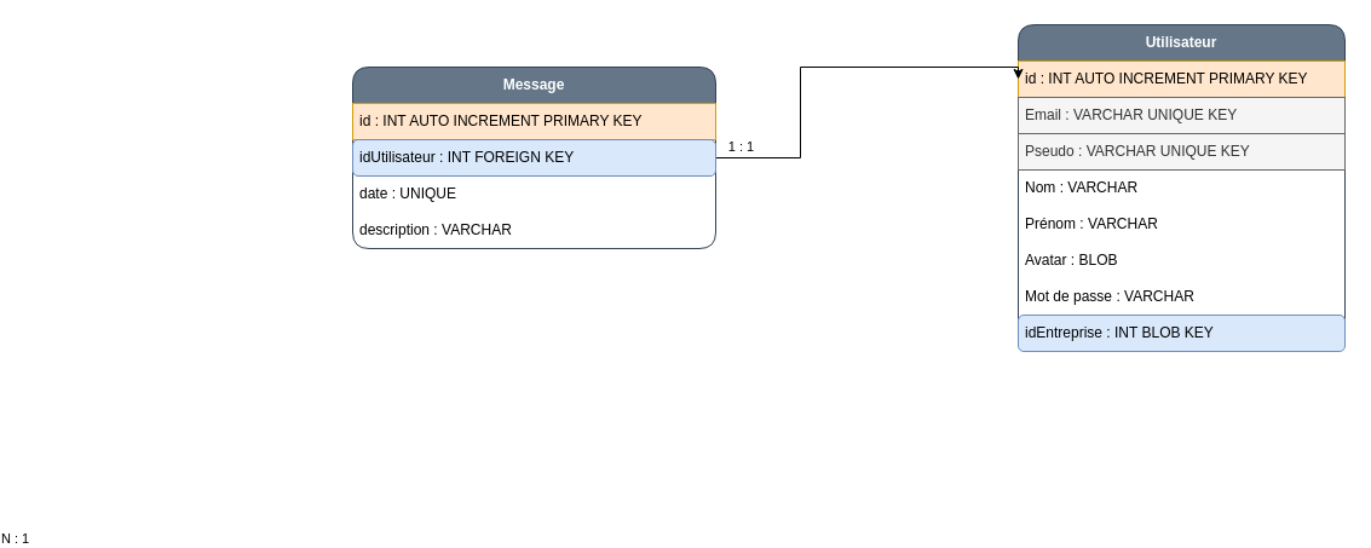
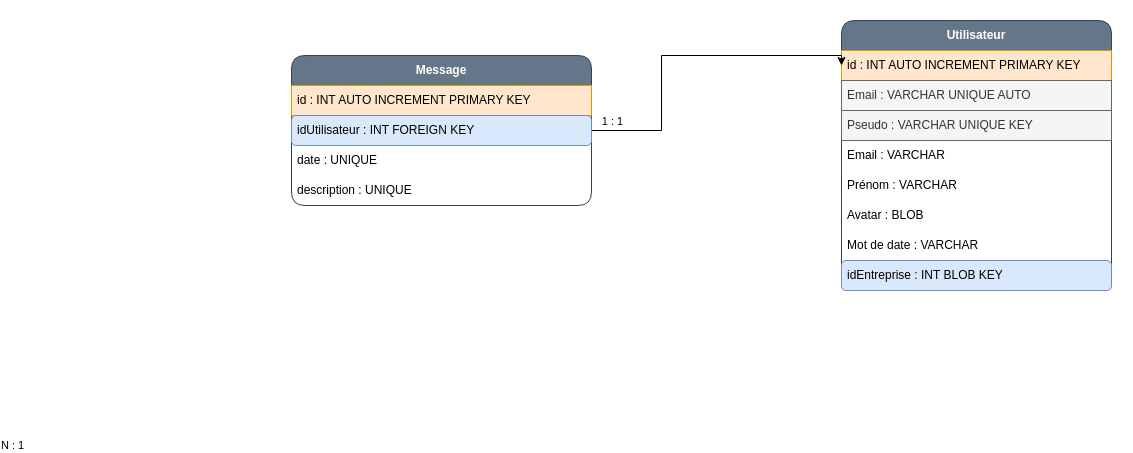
  <mxCell id="0" />
  <mxCell id="1" parent="0" />
  <mxCell id="2" value="&lt;b&gt;Utilisateur&lt;/b&gt;" style="swimlane;fontStyle=0;childLayout=stackLayout;horizontal=1;startSize=30;horizontalStack=0;resizeParent=1;resizeParentMax=0;resizeLast=0;collapsible=1;marginBottom=0;whiteSpace=wrap;html=1;rounded=1;fillColor=#647687;strokeColor=#314354;fontColor=#ffffff;" vertex="1" parent="1"><mxGeometry x="570" y="20" width="270" height="270" as="geometry" /></mxCell>
  <mxCell id="3" value="id : INT AUTO INCREMENT PRIMARY KEY" style="text;strokeColor=#d79b00;fillColor=#ffe6cc;align=left;verticalAlign=middle;spacingLeft=4;spacingRight=4;overflow=hidden;points=[[0,0.5],[1,0.5]];portConstraint=eastwest;rotatable=0;whiteSpace=wrap;html=1;" vertex="1" parent="2"><mxGeometry y="30" width="270" height="30" as="geometry" /></mxCell>
- <mxCell id="4" value="Email : VARCHAR UNIQUE KEY" style="text;strokeColor=#666666;fillColor=#f5f5f5;align=left;verticalAlign=middle;spacingLeft=4;spacingRight=4;overflow=hidden;points=[[0,0.5],[1,0.5]];portConstraint=eastwest;rotatable=0;whiteSpace=wrap;html=1;fontColor=#333333;" vertex="1" parent="2"><mxGeometry y="60" width="270" height="30" as="geometry" /></mxCell>
+ <mxCell id="4" value="Email : VARCHAR UNIQUE AUTO" style="text;strokeColor=#666666;fillColor=#f5f5f5;align=left;verticalAlign=middle;spacingLeft=4;spacingRight=4;overflow=hidden;points=[[0,0.5],[1,0.5]];portConstraint=eastwest;rotatable=0;whiteSpace=wrap;html=1;fontColor=#333333;" vertex="1" parent="2"><mxGeometry y="60" width="270" height="30" as="geometry" /></mxCell>
  <mxCell id="5" value="Pseudo : VARCHAR UNIQUE KEY" style="text;strokeColor=#666666;fillColor=#f5f5f5;align=left;verticalAlign=middle;spacingLeft=4;spacingRight=4;overflow=hidden;points=[[0,0.5],[1,0.5]];portConstraint=eastwest;rotatable=0;whiteSpace=wrap;html=1;fontColor=#333333;" vertex="1" parent="2"><mxGeometry y="90" width="270" height="30" as="geometry" /></mxCell>
- <mxCell id="6" value="Nom : VARCHAR" style="text;strokeColor=none;fillColor=none;align=left;verticalAlign=middle;spacingLeft=4;spacingRight=4;overflow=hidden;points=[[0,0.5],[1,0.5]];portConstraint=eastwest;rotatable=0;whiteSpace=wrap;html=1;" vertex="1" parent="2"><mxGeometry y="120" width="270" height="30" as="geometry" /></mxCell>
+ <mxCell id="6" value="Email : VARCHAR" style="text;strokeColor=none;fillColor=none;align=left;verticalAlign=middle;spacingLeft=4;spacingRight=4;overflow=hidden;points=[[0,0.5],[1,0.5]];portConstraint=eastwest;rotatable=0;whiteSpace=wrap;html=1;" vertex="1" parent="2"><mxGeometry y="120" width="270" height="30" as="geometry" /></mxCell>
  <mxCell id="7" value="Prénom : VARCHAR" style="text;strokeColor=none;fillColor=none;align=left;verticalAlign=middle;spacingLeft=4;spacingRight=4;overflow=hidden;points=[[0,0.5],[1,0.5]];portConstraint=eastwest;rotatable=0;whiteSpace=wrap;html=1;" vertex="1" parent="2"><mxGeometry y="150" width="270" height="30" as="geometry" /></mxCell>
  <mxCell id="8" value="Avatar : BLOB" style="text;strokeColor=none;fillColor=none;align=left;verticalAlign=middle;spacingLeft=4;spacingRight=4;overflow=hidden;points=[[0,0.5],[1,0.5]];portConstraint=eastwest;rotatable=0;whiteSpace=wrap;html=1;" vertex="1" parent="2"><mxGeometry y="180" width="270" height="30" as="geometry" /></mxCell>
- <mxCell id="9" value="Mot de passe : VARCHAR" style="text;strokeColor=none;fillColor=none;align=left;verticalAlign=middle;spacingLeft=4;spacingRight=4;overflow=hidden;points=[[0,0.5],[1,0.5]];portConstraint=eastwest;rotatable=0;whiteSpace=wrap;html=1;" vertex="1" parent="2"><mxGeometry y="210" width="270" height="30" as="geometry" /></mxCell>
+ <mxCell id="9" value="Mot de date : VARCHAR" style="text;strokeColor=none;fillColor=none;align=left;verticalAlign=middle;spacingLeft=4;spacingRight=4;overflow=hidden;points=[[0,0.5],[1,0.5]];portConstraint=eastwest;rotatable=0;whiteSpace=wrap;html=1;" vertex="1" parent="2"><mxGeometry y="210" width="270" height="30" as="geometry" /></mxCell>
  <mxCell id="10" value="idEntreprise : INT BLOB KEY" style="text;strokeColor=#6c8ebf;fillColor=#dae8fc;align=left;verticalAlign=middle;spacingLeft=4;spacingRight=4;overflow=hidden;points=[[0,0.5],[1,0.5]];portConstraint=eastwest;rotatable=0;whiteSpace=wrap;html=1;rounded=1;" vertex="1" parent="2"><mxGeometry y="240" width="270" height="30" as="geometry" /></mxCell>
  <mxCell id="11" style="edgeStyle=orthogonalEdgeStyle;rounded=0;orthogonalLoop=1;jettySize=auto;html=1;entryX=0;entryY=0.5;entryDx=0;entryDy=0;exitX=1;exitY=0.5;exitDx=0;exitDy=0;" edge="1" parent="1" target="3" source="16"><mxGeometry relative="1" as="geometry"><mxPoint x="20" y="130" as="sourcePoint" /><mxPoint x="820" y="-170" as="targetPoint" /><Array as="points"><mxPoint x="390" y="130" /><mxPoint x="390" y="55" /></Array></mxGeometry></mxCell>
  <mxCell id="12" value="N : 1" style="edgeLabel;html=1;align=center;verticalAlign=middle;resizable=0;points=[];" vertex="1" connectable="0" parent="11"><mxGeometry x="0.798" y="-4" relative="1" as="geometry"><mxPoint x="-806" y="385" as="offset" /></mxGeometry></mxCell>
  <mxCell id="13" value="1 : 1" style="edgeLabel;html=1;align=center;verticalAlign=middle;resizable=0;points=[];" vertex="1" connectable="0" parent="11"><mxGeometry x="-0.882" y="-2" relative="1" as="geometry"><mxPoint y="-12" as="offset" /></mxGeometry></mxCell>
  <mxCell id="14" value="&lt;b&gt;Message&lt;/b&gt;" style="swimlane;fontStyle=0;childLayout=stackLayout;horizontal=1;startSize=30;horizontalStack=0;resizeParent=1;resizeParentMax=0;resizeLast=0;collapsible=1;marginBottom=0;whiteSpace=wrap;html=1;rounded=1;fillColor=#647687;fontColor=#ffffff;strokeColor=#314354;" vertex="1" parent="1"><mxGeometry x="20" y="55" width="300" height="150" as="geometry" /></mxCell>
  <mxCell id="15" value="id : INT AUTO INCREMENT PRIMARY KEY" style="text;strokeColor=#d79b00;fillColor=#ffe6cc;align=left;verticalAlign=middle;spacingLeft=4;spacingRight=4;overflow=hidden;points=[[0,0.5],[1,0.5]];portConstraint=eastwest;rotatable=0;whiteSpace=wrap;html=1;" vertex="1" parent="14"><mxGeometry y="30" width="300" height="30" as="geometry" /></mxCell>
  <mxCell id="16" value="idUtilisateur : INT FOREIGN KEY" style="text;strokeColor=#6c8ebf;fillColor=#dae8fc;align=left;verticalAlign=middle;spacingLeft=4;spacingRight=4;overflow=hidden;points=[[0,0.5],[1,0.5]];portConstraint=eastwest;rotatable=0;whiteSpace=wrap;html=1;rounded=1;" vertex="1" parent="14"><mxGeometry y="60" width="300" height="30" as="geometry" /></mxCell>
  <mxCell id="17" value="date : UNIQUE" style="text;strokeColor=none;fillColor=none;align=left;verticalAlign=middle;spacingLeft=4;spacingRight=4;overflow=hidden;points=[[0,0.5],[1,0.5]];portConstraint=eastwest;rotatable=0;whiteSpace=wrap;html=1;rounded=1;" vertex="1" parent="14"><mxGeometry y="90" width="300" height="30" as="geometry" /></mxCell>
- <mxCell id="18" value="description : VARCHAR" style="text;strokeColor=none;fillColor=none;align=left;verticalAlign=middle;spacingLeft=4;spacingRight=4;overflow=hidden;points=[[0,0.5],[1,0.5]];portConstraint=eastwest;rotatable=0;whiteSpace=wrap;html=1;rounded=1;" vertex="1" parent="14"><mxGeometry y="120" width="300" height="30" as="geometry" /></mxCell>
+ <mxCell id="18" value="description : UNIQUE" style="text;strokeColor=none;fillColor=none;align=left;verticalAlign=middle;spacingLeft=4;spacingRight=4;overflow=hidden;points=[[0,0.5],[1,0.5]];portConstraint=eastwest;rotatable=0;whiteSpace=wrap;html=1;rounded=1;" vertex="1" parent="14"><mxGeometry y="120" width="300" height="30" as="geometry" /></mxCell>
